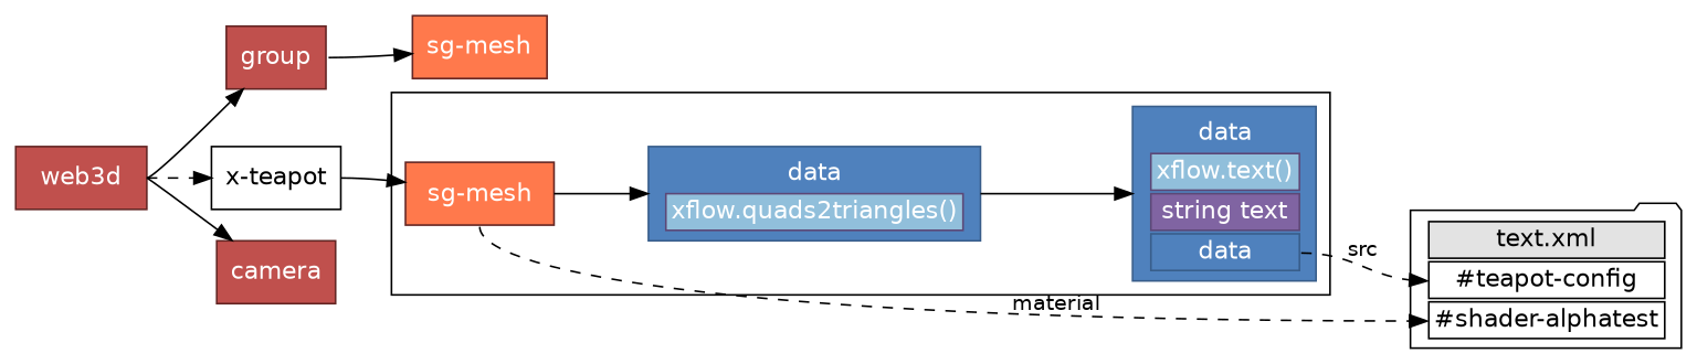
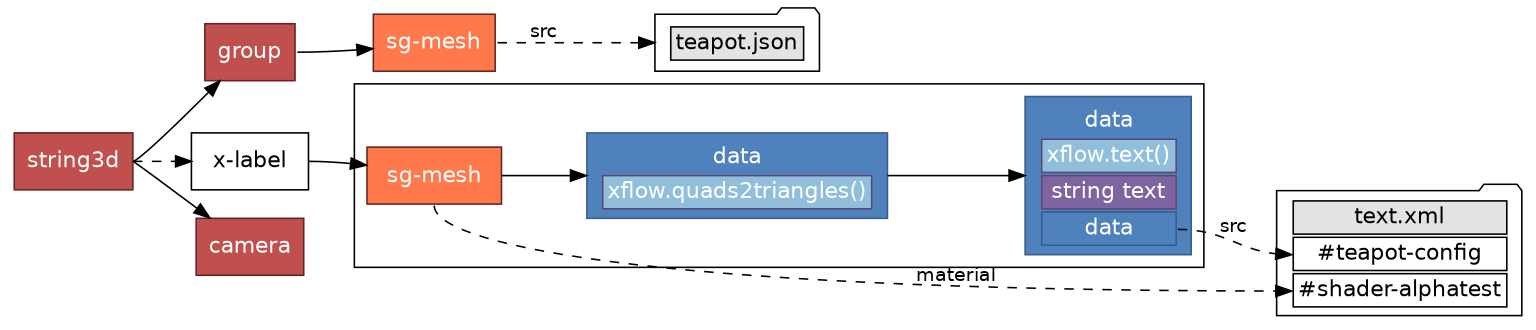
  digraph {
    fontname=Helvetica
    fontsize=14
    ordering=out
    rankdir=LR
    node [color="#632523" fillcolor="#c0504d" fontcolor=white fontname=Helvetica fontsize=14 shape=box style=filled]
    edge [tailport=e]
    n1 [fillcolor="#ff794c" label=< <table border='0' cellborder='0'><tr><td>sg-mesh</td></tr><!-- <tr><td port="0" border="1" color="#5c4776" bgcolor="#8064a2">float3 diffuseColor</td></tr> --></table> >]
    n2 [color="#385D8A" fillcolor="#4F81BD" label=< <table border='0' cellborder='0'><tr><td>data</td></tr><tr><td port="2" border="1" color="#5c4776" bgcolor="#91bfdb">xflow.quads2triangles()</td></tr></table> >]
    n3 [color="#385D8A" fillcolor="#4F81BD" label=< <table border='0' cellborder='0'><tr><td>data</td></tr><tr><td port="3" border="1" color="#5c4776" bgcolor="#91bfdb">xflow.text()</td></tr><tr><td port="1" border="1" color="#5c4776" bgcolor="#8064a2">string text</td></tr><tr><td port="4" border="1" color="#385D8A" bgcolor="#4F81BD">data</td></tr></table> >]
    n4 [fillcolor=white label=<<table border='0' cellborder='1'><tr><td bgcolor='#e3e3e3'>text.xml</td></tr><tr><td port="frag1">#teapot-config</td></tr><tr><td port="frag0">#shader-alphatest</td></tr></table>> shape=folder color="" fontcolor=""]
-   n5 [label=web3d]
+   n5 [label=string3d]
    n6 [label=group]
-   n7 [label="x-teapot" color="" fillcolor="" fontcolor="" style=""]
+   n7 [label="x-label" color="" fillcolor="" fontcolor="" style=""]
    n8 [label=camera]
    n9 [fillcolor="#ff794c" label="sg-mesh"]
+   n10 [fillcolor=white label=<<table border='0' cellborder='1'><tr><td bgcolor='#e3e3e3'>teapot.json</td></tr></table>> shape=folder color="" fontcolor=""]
    subgraph cluster_1 {
      n1
      n2
      n3
    }
    n1 -> n2
    n1 -> n4 [fontname=Helvetica fontsize=12 headport=frag0 label=material style=dashed tailport=s weight=1]
    n2 -> n3
    n3 -> n4 [fontname=Helvetica fontsize=12 headport=frag1 label=src style=dashed tailport=4 weight=1]
    n5 -> n6
    n5 -> n7 [style=dashed]
    n5 -> n8
    n6 -> n9
    n7 -> n1
+   n9 -> n10 [fontname=Helvetica fontsize=12 label=src style=dashed weight=1]
  }
